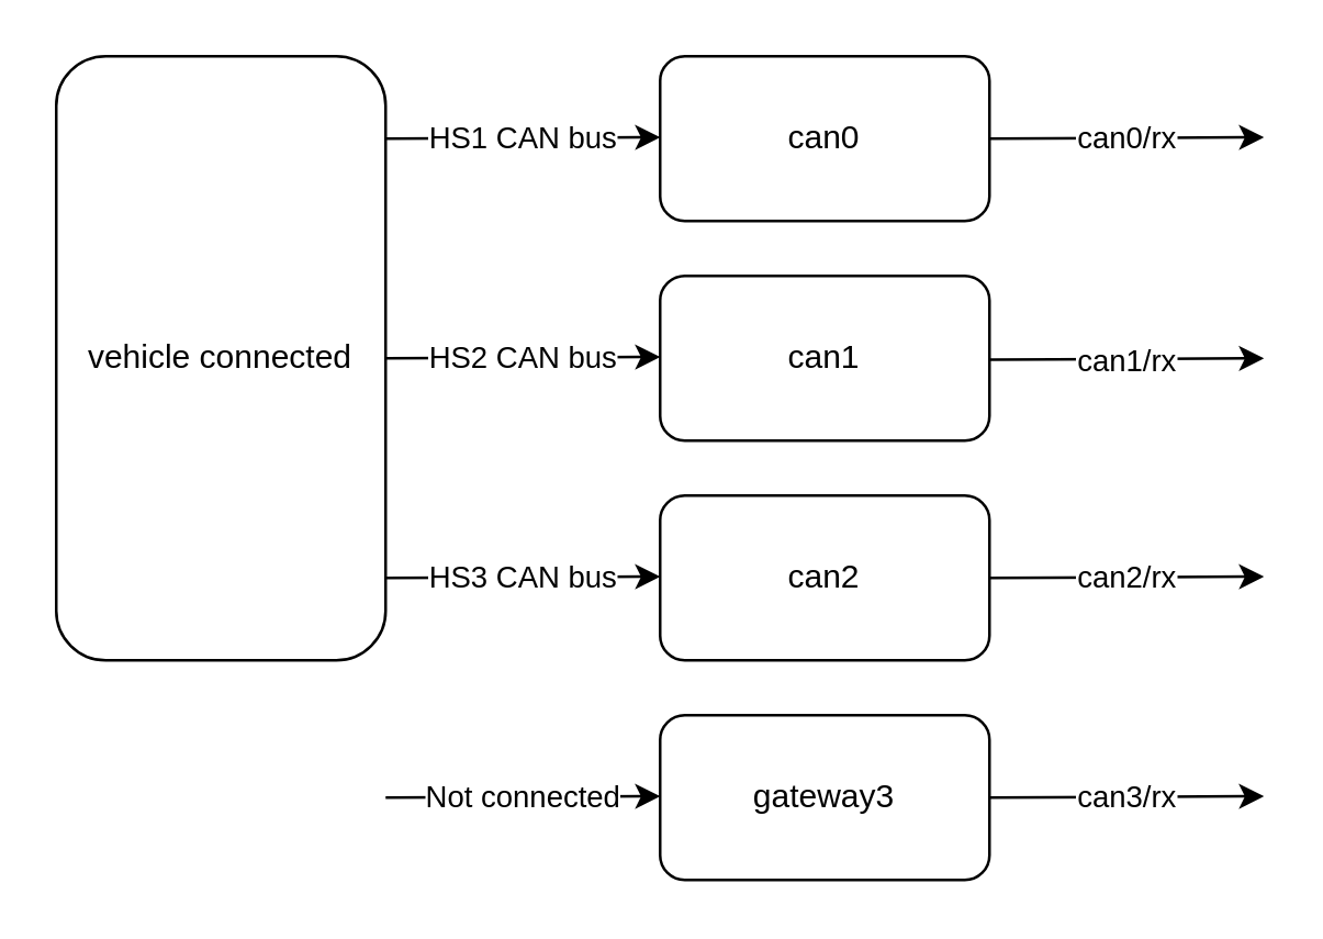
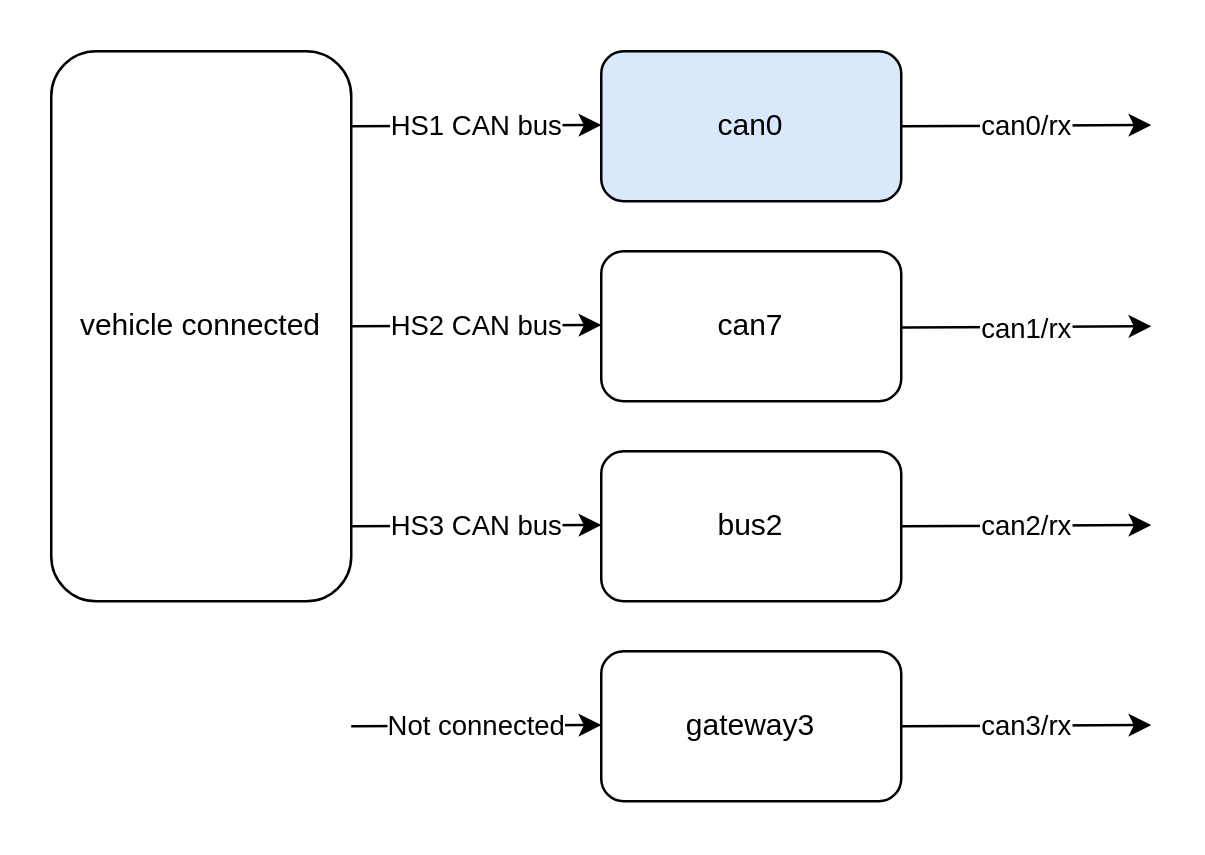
  <mxCell id="0" />
  <mxCell id="1" parent="0" />
- <mxCell id="2" value="can0" style="rounded=1;whiteSpace=wrap;html=1;" vertex="1" parent="1"><mxGeometry x="240" y="20" width="120" height="60" as="geometry" /></mxCell>
- <mxCell id="3" value="can1" style="rounded=1;whiteSpace=wrap;html=1;" vertex="1" parent="1"><mxGeometry x="240" y="100" width="120" height="60" as="geometry" /></mxCell>
- <mxCell id="4" value="can2" style="rounded=1;whiteSpace=wrap;html=1;" vertex="1" parent="1"><mxGeometry x="240" y="180" width="120" height="60" as="geometry" /></mxCell>
+ <mxCell id="2" value="can0" style="rounded=1;whiteSpace=wrap;html=1;fillColor=#dae8fc;" vertex="1" parent="1"><mxGeometry x="240" y="20" width="120" height="60" as="geometry" /></mxCell>
+ <mxCell id="3" value="can7" style="rounded=1;whiteSpace=wrap;html=1;" vertex="1" parent="1"><mxGeometry x="240" y="100" width="120" height="60" as="geometry" /></mxCell>
+ <mxCell id="4" value="bus2" style="rounded=1;whiteSpace=wrap;html=1;" vertex="1" parent="1"><mxGeometry x="240" y="180" width="120" height="60" as="geometry" /></mxCell>
  <mxCell id="5" value="gateway3" style="rounded=1;whiteSpace=wrap;html=1;" vertex="1" parent="1"><mxGeometry x="240" y="260" width="120" height="60" as="geometry" /></mxCell>
  <mxCell id="6" value="" style="endArrow=classic;html=1;rounded=0;align=center;labelPosition=center;verticalLabelPosition=middle;verticalAlign=middle;" edge="1" parent="1"><mxGeometry width="50" height="50" relative="1" as="geometry"><mxPoint x="140" y="130" as="sourcePoint" /><mxPoint x="240" y="129.5" as="targetPoint" /></mxGeometry></mxCell>
  <mxCell id="7" value="HS2 CAN bus" style="edgeLabel;html=1;align=center;verticalAlign=middle;resizable=0;points=[];" vertex="1" connectable="0" parent="6"><mxGeometry relative="1" as="geometry"><mxPoint as="offset" /></mxGeometry></mxCell>
  <mxCell id="8" value="" style="endArrow=classic;html=1;rounded=0;align=center;labelPosition=center;verticalLabelPosition=middle;verticalAlign=middle;" edge="1" parent="1"><mxGeometry width="50" height="50" relative="1" as="geometry"><mxPoint x="140" y="50" as="sourcePoint" /><mxPoint x="240" y="49.5" as="targetPoint" /></mxGeometry></mxCell>
  <mxCell id="9" value="HS1 CAN bus" style="edgeLabel;html=1;align=center;verticalAlign=middle;resizable=0;points=[];" vertex="1" connectable="0" parent="8"><mxGeometry relative="1" as="geometry"><mxPoint as="offset" /></mxGeometry></mxCell>
  <mxCell id="10" value="" style="endArrow=classic;html=1;rounded=0;align=center;labelPosition=center;verticalLabelPosition=middle;verticalAlign=middle;" edge="1" parent="1"><mxGeometry width="50" height="50" relative="1" as="geometry"><mxPoint x="140" y="210" as="sourcePoint" /><mxPoint x="240" y="209.5" as="targetPoint" /></mxGeometry></mxCell>
  <mxCell id="11" value="HS3 CAN bus" style="edgeLabel;html=1;align=center;verticalAlign=middle;resizable=0;points=[];" vertex="1" connectable="0" parent="10"><mxGeometry relative="1" as="geometry"><mxPoint as="offset" /></mxGeometry></mxCell>
  <mxCell id="12" value="" style="endArrow=classic;html=1;rounded=0;align=center;labelPosition=center;verticalLabelPosition=middle;verticalAlign=middle;" edge="1" parent="1"><mxGeometry width="50" height="50" relative="1" as="geometry"><mxPoint x="140" y="290" as="sourcePoint" /><mxPoint x="240" y="289.5" as="targetPoint" /></mxGeometry></mxCell>
  <mxCell id="13" value="Not connected" style="edgeLabel;html=1;align=center;verticalAlign=middle;resizable=0;points=[];" vertex="1" connectable="0" parent="12"><mxGeometry relative="1" as="geometry"><mxPoint as="offset" /></mxGeometry></mxCell>
  <mxCell id="14" value="vehicle connected" style="rounded=1;whiteSpace=wrap;html=1;" vertex="1" parent="1"><mxGeometry x="20" y="20" width="120" height="220" as="geometry" /></mxCell>
  <mxCell id="15" value="" style="endArrow=classic;html=1;rounded=0;align=center;labelPosition=center;verticalLabelPosition=middle;verticalAlign=middle;" edge="1" parent="1"><mxGeometry width="50" height="50" relative="1" as="geometry"><mxPoint x="360" y="50" as="sourcePoint" /><mxPoint x="460" y="49.5" as="targetPoint" /></mxGeometry></mxCell>
  <mxCell id="16" value="can0/rx" style="edgeLabel;html=1;align=center;verticalAlign=middle;resizable=0;points=[];" vertex="1" connectable="0" parent="15"><mxGeometry relative="1" as="geometry"><mxPoint as="offset" /></mxGeometry></mxCell>
  <mxCell id="17" value="" style="endArrow=classic;html=1;rounded=0;align=center;labelPosition=center;verticalLabelPosition=middle;verticalAlign=middle;" edge="1" parent="1"><mxGeometry width="50" height="50" relative="1" as="geometry"><mxPoint x="360" y="130.5" as="sourcePoint" /><mxPoint x="460" y="130" as="targetPoint" /></mxGeometry></mxCell>
  <mxCell id="18" value="can1/rx" style="edgeLabel;html=1;align=center;verticalAlign=middle;resizable=0;points=[];" vertex="1" connectable="0" parent="17"><mxGeometry relative="1" as="geometry"><mxPoint as="offset" /></mxGeometry></mxCell>
  <mxCell id="19" value="" style="endArrow=classic;html=1;rounded=0;align=center;labelPosition=center;verticalLabelPosition=middle;verticalAlign=middle;" edge="1" parent="1"><mxGeometry width="50" height="50" relative="1" as="geometry"><mxPoint x="360" y="210" as="sourcePoint" /><mxPoint x="460" y="209.5" as="targetPoint" /></mxGeometry></mxCell>
  <mxCell id="20" value="can2/rx" style="edgeLabel;html=1;align=center;verticalAlign=middle;resizable=0;points=[];" vertex="1" connectable="0" parent="19"><mxGeometry relative="1" as="geometry"><mxPoint as="offset" /></mxGeometry></mxCell>
  <mxCell id="21" value="" style="endArrow=classic;html=1;rounded=0;align=center;labelPosition=center;verticalLabelPosition=middle;verticalAlign=middle;" edge="1" parent="1"><mxGeometry width="50" height="50" relative="1" as="geometry"><mxPoint x="360" y="290" as="sourcePoint" /><mxPoint x="460" y="289.5" as="targetPoint" /></mxGeometry></mxCell>
  <mxCell id="22" value="can3/rx" style="edgeLabel;html=1;align=center;verticalAlign=middle;resizable=0;points=[];" vertex="1" connectable="0" parent="21"><mxGeometry relative="1" as="geometry"><mxPoint as="offset" /></mxGeometry></mxCell>
